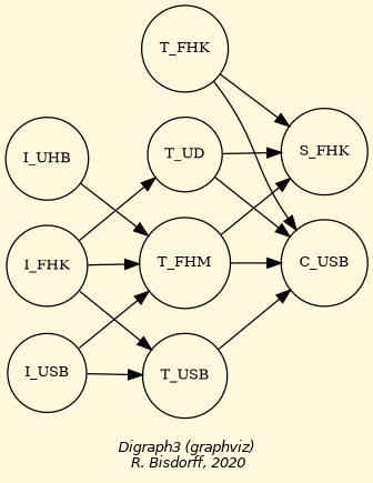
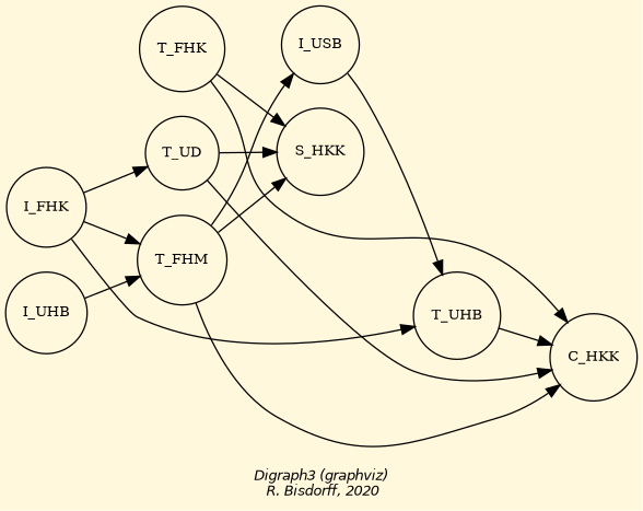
  digraph {
    bgcolor=cornsilk
    fontname="Helvetica-Oblique"
    fontsize=10
    label="\nDigraph3 (graphviz)\n R. Bisdorff, 2020"
    ordering=out
    rankdir=LR
    node [fontsize=10 shape=circle]
    edge [color=black style="setlinewidth(1)"]
    n1 [label=T_FHK]
    n2 [label=I_FHK]
    n3 [label=I_USB]
    n4 [label=I_UHB]
    n5 [label=T_UD]
    n6 [label=T_FHM]
-   n7 [label=T_USB]
-   n8 [label=S_FHK]
-   n9 [label=C_USB]
+   n7 [label=T_UHB]
+   n8 [label=S_HKK]
+   n9 [label=C_HKK]
    subgraph sub_1 {
      rank=0
      n1
      n2
      n3
      n4
    }
    subgraph sub_2 {
      rank=1
      n5
      n6
      n7
    }
    subgraph sub_3 {
      rank=2
      n8
      n9
    }
    n1 -> n8
    n1 -> n9
    n2 -> n5
    n2 -> n6
    n2 -> n7
-   n3 -> n6
+   n6 -> n3
    n3 -> n7
    n4 -> n6
    n5 -> n8
    n5 -> n9
    n6 -> n8
    n6 -> n9
    n7 -> n9
  }
